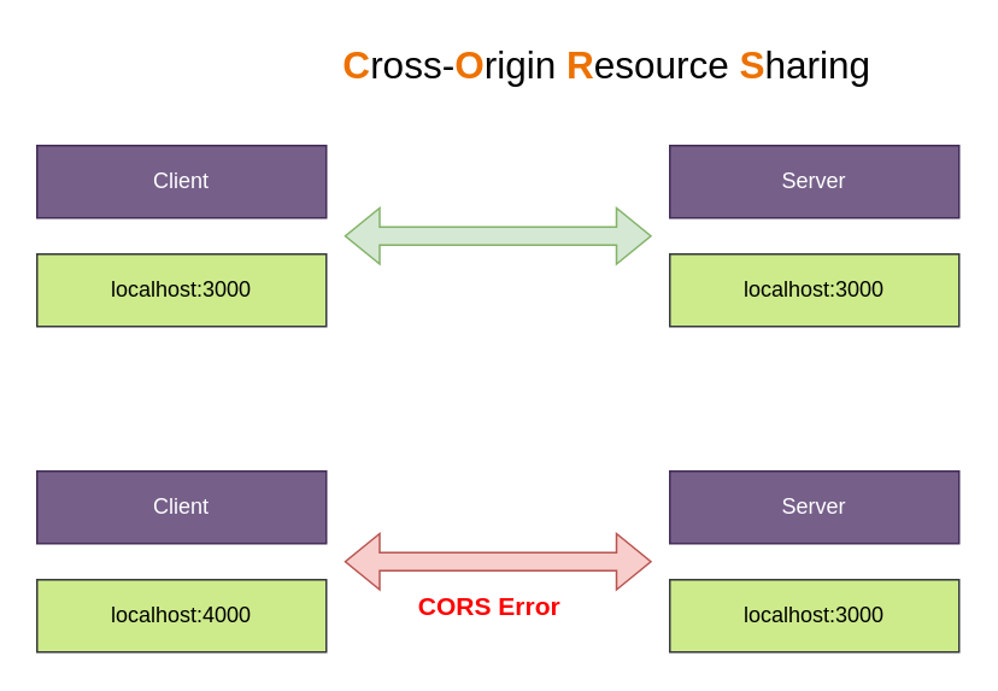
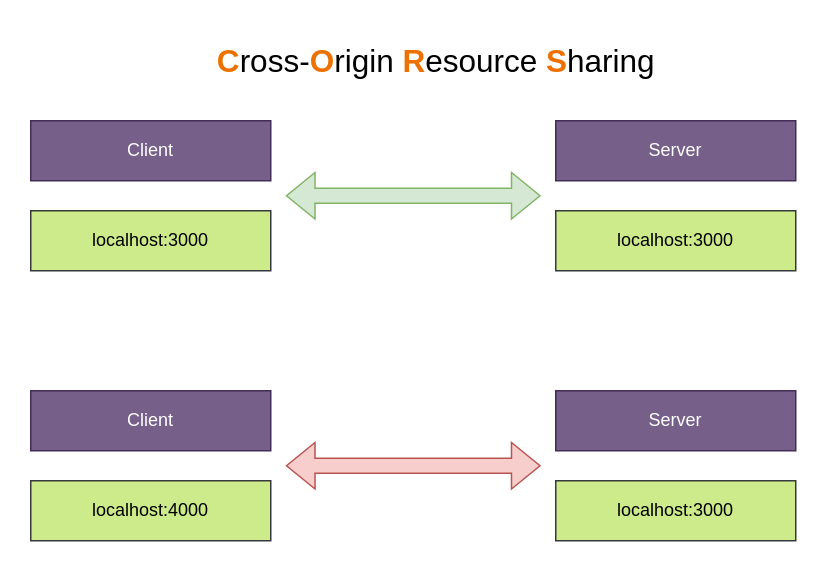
  <mxCell id="0" />
  <mxCell id="1" parent="0" />
  <mxCell id="2" value="Client" style="rounded=0;whiteSpace=wrap;html=1;fillColor=#76608a;fontColor=#ffffff;strokeColor=#432D57;" vertex="1" parent="1"><mxGeometry x="20" y="80" width="160" height="40" as="geometry" /></mxCell>
  <mxCell id="3" value="localhost:3000" style="rounded=0;whiteSpace=wrap;html=1;fillColor=#cdeb8b;strokeColor=#36393d;" vertex="1" parent="1"><mxGeometry x="20" y="140" width="160" height="40" as="geometry" /></mxCell>
  <mxCell id="4" value="Server" style="rounded=0;whiteSpace=wrap;html=1;fillColor=#76608a;fontColor=#ffffff;strokeColor=#432D57;" vertex="1" parent="1"><mxGeometry x="370" y="80" width="160" height="40" as="geometry" /></mxCell>
  <mxCell id="5" value="localhost:3000" style="rounded=0;whiteSpace=wrap;html=1;fillColor=#cdeb8b;strokeColor=#36393d;" vertex="1" parent="1"><mxGeometry x="370" y="140" width="160" height="40" as="geometry" /></mxCell>
  <mxCell id="6" value="" style="shape=flexArrow;endArrow=classic;startArrow=classic;html=1;rounded=0;fillColor=#d5e8d4;strokeColor=#82b366;" edge="1" parent="1"><mxGeometry width="100" height="100" relative="1" as="geometry"><mxPoint x="190" y="130" as="sourcePoint" /><mxPoint x="360" y="130" as="targetPoint" /></mxGeometry></mxCell>
  <mxCell id="7" value="Client" style="rounded=0;whiteSpace=wrap;html=1;fillColor=#76608a;fontColor=#ffffff;strokeColor=#432D57;" vertex="1" parent="1"><mxGeometry x="20" y="260" width="160" height="40" as="geometry" /></mxCell>
  <mxCell id="8" value="localhost:4000" style="rounded=0;whiteSpace=wrap;html=1;fillColor=#cdeb8b;strokeColor=#36393d;" vertex="1" parent="1"><mxGeometry x="20" y="320" width="160" height="40" as="geometry" /></mxCell>
  <mxCell id="9" value="Server" style="rounded=0;whiteSpace=wrap;html=1;fillColor=#76608a;fontColor=#ffffff;strokeColor=#432D57;" vertex="1" parent="1"><mxGeometry x="370" y="260" width="160" height="40" as="geometry" /></mxCell>
  <mxCell id="10" value="localhost:3000" style="rounded=0;whiteSpace=wrap;html=1;fillColor=#cdeb8b;strokeColor=#36393d;" vertex="1" parent="1"><mxGeometry x="370" y="320" width="160" height="40" as="geometry" /></mxCell>
  <mxCell id="11" value="" style="shape=flexArrow;endArrow=classic;startArrow=classic;html=1;rounded=0;fillColor=#f8cecc;strokeColor=#b85450;" edge="1" parent="1"><mxGeometry width="100" height="100" relative="1" as="geometry"><mxPoint x="190" y="310" as="sourcePoint" /><mxPoint x="360" y="310" as="targetPoint" /></mxGeometry></mxCell>
- <mxCell id="12" value="CORS Error" style="text;html=1;align=center;verticalAlign=middle;resizable=0;points=[];autosize=1;strokeColor=none;fillColor=none;fontStyle=1;fontColor=#FF0000;fontSize=14;" vertex="1" parent="1"><mxGeometry x="220" y="320" width="100" height="30" as="geometry" /></mxCell>
- <mxCell id="13" value="&lt;b style=&quot;font-size: 21px;&quot;&gt;&lt;font color=&quot;#ed7100&quot; style=&quot;font-size: 21px;&quot;&gt;C&lt;/font&gt;&lt;/b&gt;ross-&lt;font color=&quot;#ed7100&quot; style=&quot;font-size: 21px;&quot;&gt;&lt;b style=&quot;font-size: 21px;&quot;&gt;O&lt;/b&gt;&lt;/font&gt;rigin &lt;font color=&quot;#ed7100&quot; style=&quot;font-size: 21px;&quot;&gt;&lt;b style=&quot;font-size: 21px;&quot;&gt;R&lt;/b&gt;&lt;/font&gt;esource &lt;font color=&quot;#ed7100&quot; style=&quot;font-size: 21px;&quot;&gt;&lt;b style=&quot;font-size: 21px;&quot;&gt;S&lt;/b&gt;&lt;/font&gt;haring" style="text;html=1;align=center;verticalAlign=middle;resizable=0;points=[];autosize=1;strokeColor=none;fillColor=none;fontSize=21;" vertex="1" parent="1"><mxGeometry x="175" y="15" width="320" height="40" as="geometry" /></mxCell>
+ <mxCell id="13" value="&lt;b style=&quot;font-size: 21px;&quot;&gt;&lt;font color=&quot;#ed7100&quot; style=&quot;font-size: 21px;&quot;&gt;C&lt;/font&gt;&lt;/b&gt;ross-&lt;font color=&quot;#ed7100&quot; style=&quot;font-size: 21px;&quot;&gt;&lt;b style=&quot;font-size: 21px;&quot;&gt;O&lt;/b&gt;&lt;/font&gt;rigin &lt;font color=&quot;#ed7100&quot; style=&quot;font-size: 21px;&quot;&gt;&lt;b style=&quot;font-size: 21px;&quot;&gt;R&lt;/b&gt;&lt;/font&gt;esource &lt;font color=&quot;#ed7100&quot; style=&quot;font-size: 21px;&quot;&gt;&lt;b style=&quot;font-size: 21px;&quot;&gt;S&lt;/b&gt;&lt;/font&gt;haring" style="text;html=1;align=center;verticalAlign=middle;resizable=0;points=[];autosize=1;strokeColor=none;fillColor=none;fontSize=21;" vertex="1" parent="1"><mxGeometry x="130" y="20" width="320" height="40" as="geometry" /></mxCell>
